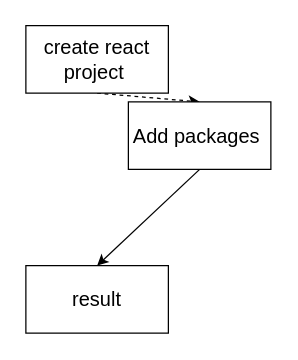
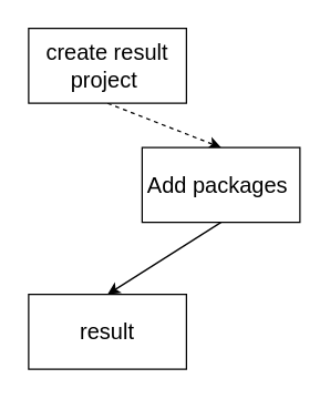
  <mxCell id="0" />
  <mxCell id="1" parent="0" />
  <mxCell id="2" style="edgeStyle=none;html=1;exitX=0.5;exitY=1;exitDx=0;exitDy=0;entryX=0.5;entryY=0;entryDx=0;entryDy=0;fontSize=14;dashed=1;" parent="1" source="3" target="5" edge="1"><mxGeometry relative="1" as="geometry" /></mxCell>
- <mxCell id="3" value="&lt;font size=&quot;3&quot;&gt;create react project&amp;nbsp;&lt;/font&gt;" style="rounded=0;whiteSpace=wrap;html=1;" parent="1" vertex="1"><mxGeometry x="20" y="20" width="114" height="54" as="geometry" /></mxCell>
+ <mxCell id="3" value="&lt;font size=&quot;3&quot;&gt;create result project&amp;nbsp;&lt;/font&gt;" style="rounded=0;whiteSpace=wrap;html=1;" parent="1" vertex="1"><mxGeometry x="20" y="20" width="114" height="54" as="geometry" /></mxCell>
  <mxCell id="4" style="edgeStyle=none;html=1;exitX=0.5;exitY=1;exitDx=0;exitDy=0;entryX=0.5;entryY=0;entryDx=0;entryDy=0;fontSize=14;" parent="1" source="5" target="6" edge="1"><mxGeometry relative="1" as="geometry" /></mxCell>
- <mxCell id="5" value="&lt;div style=&quot;text-align: left;&quot;&gt;&lt;font size=&quot;3&quot;&gt;Add packages&amp;nbsp;&lt;/font&gt;&lt;/div&gt;" style="rounded=0;whiteSpace=wrap;html=1;" parent="1" vertex="1"><mxGeometry x="102" y="81" width="114" height="54" as="geometry" /></mxCell>
+ <mxCell id="5" value="&lt;div style=&quot;text-align: left;&quot;&gt;&lt;font size=&quot;3&quot;&gt;Add packages&amp;nbsp;&lt;/font&gt;&lt;/div&gt;" style="rounded=0;whiteSpace=wrap;html=1;" parent="1" vertex="1"><mxGeometry x="102" y="106" width="114" height="54" as="geometry" /></mxCell>
  <mxCell id="6" value="&lt;font size=&quot;3&quot;&gt;result&lt;/font&gt;" style="rounded=0;whiteSpace=wrap;html=1;" parent="1" vertex="1"><mxGeometry x="20" y="212" width="114" height="54" as="geometry" /></mxCell>
